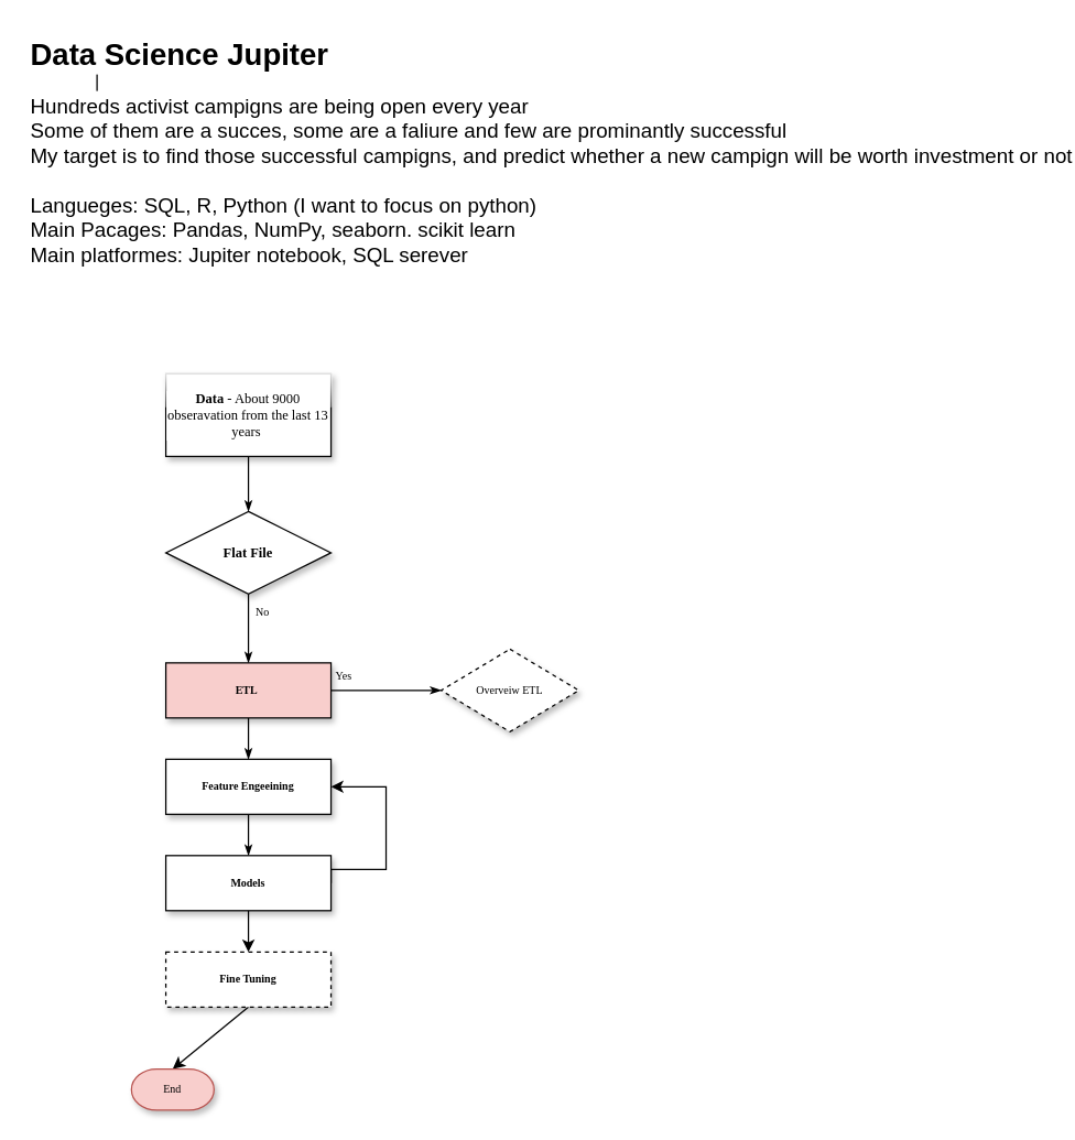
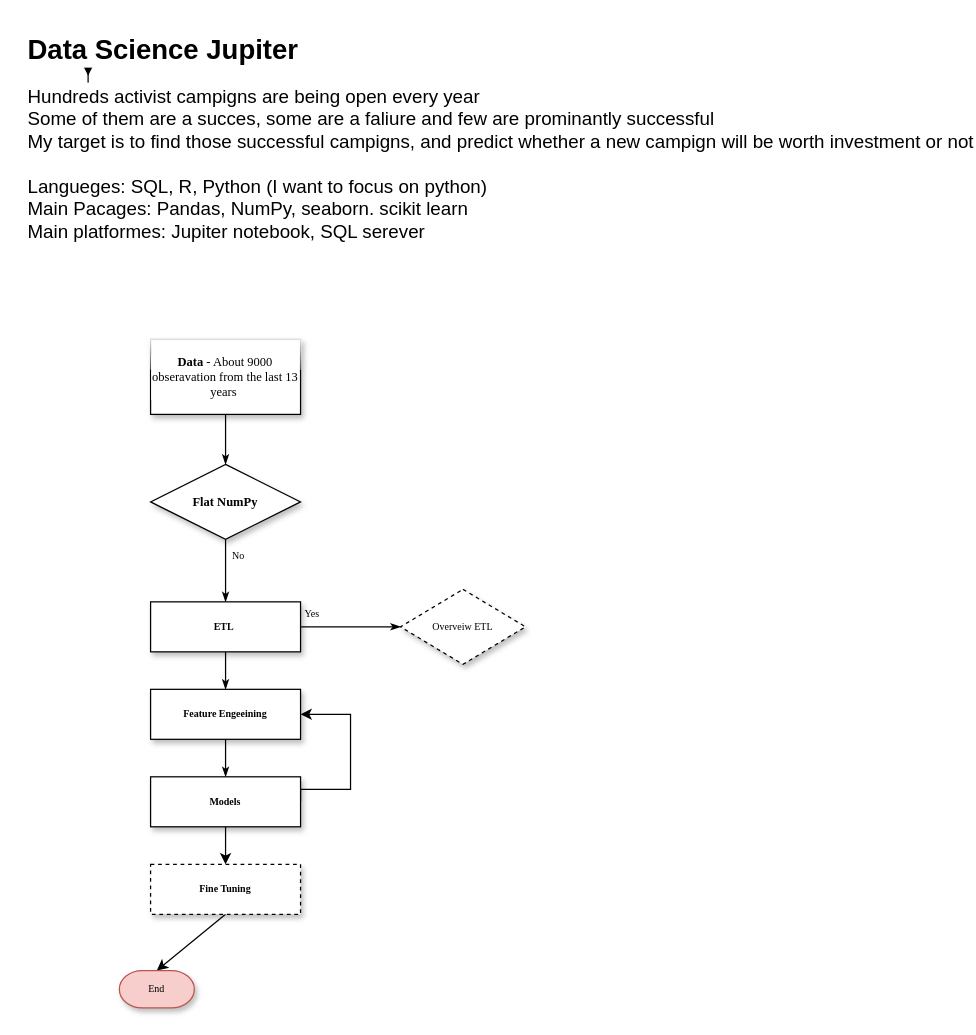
  <mxCell id="0" />
  <mxCell id="1" parent="0" />
  <mxCell id="2" style="edgeStyle=orthogonalEdgeStyle;rounded=0;html=1;labelBackgroundColor=none;startSize=5;endArrow=classicThin;endFill=1;endSize=5;jettySize=auto;orthogonalLoop=1;strokeWidth=1;fontFamily=Verdana;fontSize=8" parent="1" source="3" target="6" edge="1"><mxGeometry relative="1" as="geometry" /></mxCell>
  <mxCell id="3" value="Data &lt;span style=&quot;font-weight: normal&quot;&gt;- About 9000 obseravation from the last 13 years&amp;nbsp;&lt;/span&gt;" style="rounded=0;whiteSpace=wrap;html=1;shadow=1;labelBackgroundColor=default;strokeWidth=1;fontFamily=Verdana;fontSize=10;align=center;glass=1;fontStyle=1" parent="1" vertex="1"><mxGeometry x="120" y="271" width="120" height="60" as="geometry" /></mxCell>
  <mxCell id="4" value="Yes" style="rounded=0;html=1;labelBackgroundColor=none;startSize=5;endArrow=classicThin;endFill=1;endSize=5;jettySize=auto;orthogonalLoop=1;strokeWidth=1;fontFamily=Verdana;fontSize=8;entryX=0;entryY=0.5;entryDx=0;entryDy=0;exitX=1;exitY=0.5;exitDx=0;exitDy=0;" parent="1" source="9" target="7" edge="1"><mxGeometry x="-0.778" y="10" relative="1" as="geometry"><mxPoint as="offset" /><mxPoint x="240" y="512" as="sourcePoint" /><mxPoint x="345" y="497" as="targetPoint" /></mxGeometry></mxCell>
  <mxCell id="5" value="No" style="edgeStyle=orthogonalEdgeStyle;rounded=0;html=1;labelBackgroundColor=none;startSize=5;endArrow=classicThin;endFill=1;endSize=5;jettySize=auto;orthogonalLoop=1;strokeWidth=1;fontFamily=Verdana;fontSize=8" parent="1" source="6" target="9" edge="1"><mxGeometry x="-0.5" y="10" relative="1" as="geometry"><mxPoint as="offset" /></mxGeometry></mxCell>
- <mxCell id="6" value="&lt;b style=&quot;font-size: 10px&quot;&gt;Flat File&lt;/b&gt;" style="rhombus;whiteSpace=wrap;html=1;rounded=0;shadow=1;labelBackgroundColor=none;strokeWidth=1;fontFamily=Verdana;fontSize=10;align=center;" parent="1" vertex="1"><mxGeometry x="120" y="371" width="120" height="60" as="geometry" /></mxCell>
+ <mxCell id="6" value="&lt;b style=&quot;font-size: 10px&quot;&gt;Flat NumPy&lt;/b&gt;" style="rhombus;whiteSpace=wrap;html=1;rounded=0;shadow=1;labelBackgroundColor=none;strokeWidth=1;fontFamily=Verdana;fontSize=10;align=center;" parent="1" vertex="1"><mxGeometry x="120" y="371" width="120" height="60" as="geometry" /></mxCell>
  <mxCell id="7" value="Overveiw ETL" style="rhombus;whiteSpace=wrap;html=1;rounded=0;shadow=1;labelBackgroundColor=none;strokeWidth=1;fontFamily=Verdana;fontSize=8;align=center;dashed=1;" parent="1" vertex="1"><mxGeometry x="320" y="471" width="100" height="60" as="geometry" /></mxCell>
  <mxCell id="8" style="edgeStyle=orthogonalEdgeStyle;rounded=0;html=1;labelBackgroundColor=none;startSize=5;endArrow=classicThin;endFill=1;endSize=5;jettySize=auto;orthogonalLoop=1;strokeWidth=1;fontFamily=Verdana;fontSize=8" parent="1" source="9" target="11" edge="1"><mxGeometry relative="1" as="geometry" /></mxCell>
- <mxCell id="9" value="&lt;b&gt;ETL&amp;nbsp;&lt;/b&gt;" style="whiteSpace=wrap;html=1;rounded=0;shadow=1;labelBackgroundColor=none;strokeWidth=1;fontFamily=Verdana;fontSize=8;align=center;fillColor=#f8cecc;" parent="1" vertex="1"><mxGeometry x="120" y="481" width="120" height="40" as="geometry" /></mxCell>
+ <mxCell id="9" value="&lt;b&gt;ETL&amp;nbsp;&lt;/b&gt;" style="whiteSpace=wrap;html=1;rounded=0;shadow=1;labelBackgroundColor=none;strokeWidth=1;fontFamily=Verdana;fontSize=8;align=center;" parent="1" vertex="1"><mxGeometry x="120" y="481" width="120" height="40" as="geometry" /></mxCell>
  <mxCell id="10" style="edgeStyle=orthogonalEdgeStyle;rounded=0;html=1;labelBackgroundColor=none;startSize=5;endArrow=classicThin;endFill=1;endSize=5;jettySize=auto;orthogonalLoop=1;strokeWidth=1;fontFamily=Verdana;fontSize=8" parent="1" source="11" target="14" edge="1"><mxGeometry relative="1" as="geometry" /></mxCell>
  <mxCell id="11" value="&lt;b&gt;Feature Engeeining&lt;/b&gt;" style="whiteSpace=wrap;html=1;rounded=0;shadow=1;labelBackgroundColor=none;strokeWidth=1;fontFamily=Verdana;fontSize=8;align=center;spacing=6;" parent="1" vertex="1"><mxGeometry x="120" y="551" width="120" height="40" as="geometry" /></mxCell>
  <mxCell id="12" style="edgeStyle=none;rounded=0;orthogonalLoop=1;jettySize=auto;html=1;exitX=0.5;exitY=1;exitDx=0;exitDy=0;entryX=0.5;entryY=0;entryDx=0;entryDy=0;fontSize=10;" parent="1" source="14" target="16" edge="1"><mxGeometry relative="1" as="geometry" /></mxCell>
  <mxCell id="13" style="edgeStyle=orthogonalEdgeStyle;rounded=0;orthogonalLoop=1;jettySize=auto;html=1;exitX=1;exitY=0.5;exitDx=0;exitDy=0;entryX=1;entryY=0.5;entryDx=0;entryDy=0;" edge="1" parent="1" source="14" target="11"><mxGeometry relative="1" as="geometry"><mxPoint x="310" y="571" as="targetPoint" /><Array as="points"><mxPoint x="240" y="631" /><mxPoint x="280" y="631" /><mxPoint x="280" y="571" /></Array></mxGeometry></mxCell>
  <mxCell id="14" value="&lt;b&gt;Models&lt;/b&gt;" style="whiteSpace=wrap;html=1;rounded=0;shadow=1;labelBackgroundColor=none;strokeWidth=1;fontFamily=Verdana;fontSize=8;align=center;" parent="1" vertex="1"><mxGeometry x="120" y="621" width="120" height="40" as="geometry" /></mxCell>
  <mxCell id="15" style="edgeStyle=none;rounded=0;orthogonalLoop=1;jettySize=auto;html=1;exitX=0.5;exitY=1;exitDx=0;exitDy=0;entryX=0.5;entryY=0;entryDx=0;entryDy=0;entryPerimeter=0;fontSize=10;" parent="1" source="16" target="17" edge="1"><mxGeometry relative="1" as="geometry" /></mxCell>
  <mxCell id="16" value="&lt;b&gt;Fine Tuning&lt;/b&gt;" style="whiteSpace=wrap;html=1;rounded=0;shadow=1;labelBackgroundColor=none;strokeWidth=1;fontFamily=Verdana;fontSize=8;align=center;dashed=1;" parent="1" vertex="1"><mxGeometry x="120" y="691" width="120" height="40" as="geometry" /></mxCell>
  <mxCell id="17" value="End" style="strokeWidth=1;html=1;shape=mxgraph.flowchart.terminator;whiteSpace=wrap;rounded=0;shadow=1;labelBackgroundColor=none;fontFamily=Verdana;fontSize=8;align=center;fillColor=#f8cecc;strokeColor=#b85450;" parent="1" vertex="1"><mxGeometry x="95" y="776" width="60" height="30" as="geometry" /></mxCell>
- <mxCell id="18" value="" style="edgeStyle=orthogonalEdgeStyle;rounded=0;orthogonalLoop=1;jettySize=auto;html=1;fontSize=15;endArrow=none;" parent="1" source="19" target="20" edge="1"><mxGeometry relative="1" as="geometry" /></mxCell>
+ <mxCell id="18" value="" style="edgeStyle=orthogonalEdgeStyle;rounded=0;orthogonalLoop=1;jettySize=auto;html=1;fontSize=15;" parent="1" source="19" target="20" edge="1"><mxGeometry relative="1" as="geometry" /></mxCell>
  <mxCell id="19" value="Data Science Jupiter" style="text;strokeColor=none;fillColor=none;html=1;fontSize=22;fontStyle=1;verticalAlign=middle;align=left;glass=1;labelBackgroundColor=#FFFFFF;" parent="1" vertex="1"><mxGeometry x="20" y="20" width="100" height="40" as="geometry" /></mxCell>
  <mxCell id="20" value="&lt;font style=&quot;font-size: 21px&quot;&gt;&lt;span style=&quot;font-family: &amp;quot;verdana&amp;quot;&quot;&gt;Flat Activism&lt;/span&gt;&lt;span style=&quot;font-family: &amp;quot;verdana&amp;quot;&quot;&gt;&lt;font style=&quot;font-size: 21px&quot;&gt; &lt;/font&gt;&lt;/span&gt;&lt;span style=&quot;font-family: &amp;quot;verdana&amp;quot;&quot;&gt;in Capital Markets Worldwide&lt;/span&gt;&lt;/font&gt;" style="text;strokeColor=none;fillColor=none;html=1;fontSize=24;fontStyle=1;verticalAlign=middle;align=left;glass=1;labelBackgroundColor=#FFFFFF;" parent="1" vertex="1"><mxGeometry x="20" y="60" width="100" height="40" as="geometry" /></mxCell>
  <mxCell id="21" value="Hundreds activist campigns are being open every year&lt;br style=&quot;font-size: 15px&quot;&gt;&lt;div style=&quot;font-size: 15px&quot;&gt;Some of them are a succes, some are a faliure and few are prominantly successful&lt;/div&gt;&lt;div style=&quot;font-size: 15px&quot;&gt;My target is to find those successful campigns, and predict whether a new campign will be worth investment or not&lt;/div&gt;&lt;div style=&quot;font-size: 15px&quot;&gt;&lt;br&gt;&lt;/div&gt;&lt;div style=&quot;font-size: 15px&quot;&gt;Langueges: SQL, R, Python (I want to focus on python)&lt;/div&gt;&lt;div style=&quot;font-size: 15px&quot;&gt;Main Pacages: Pandas, NumPy, seaborn. scikit learn&lt;/div&gt;&lt;div style=&quot;font-size: 15px&quot;&gt;Main platformes: Jupiter notebook, SQL serever&lt;/div&gt;&lt;br&gt;&lt;div style=&quot;font-size: 15px&quot;&gt;&lt;br&gt;&lt;/div&gt;" style="text;strokeColor=none;fillColor=none;html=1;fontSize=15;fontStyle=0;verticalAlign=middle;align=left;glass=1;labelBackgroundColor=#FFFFFF;" parent="1" vertex="1"><mxGeometry x="20" y="128" width="100" height="40" as="geometry" /></mxCell>
